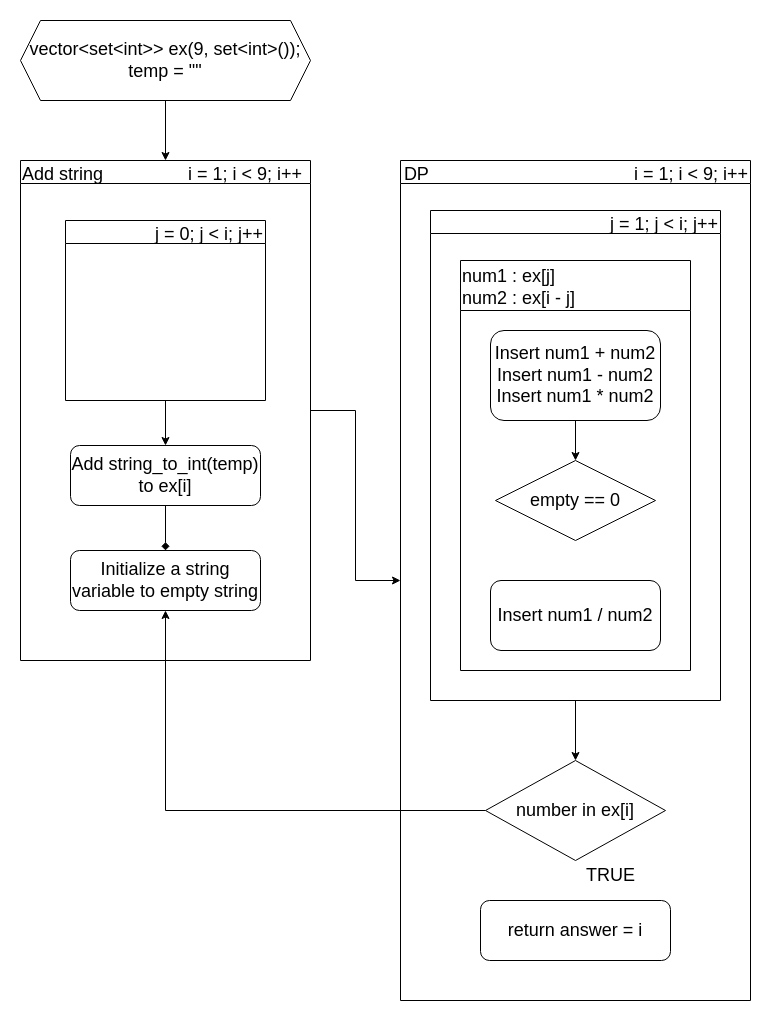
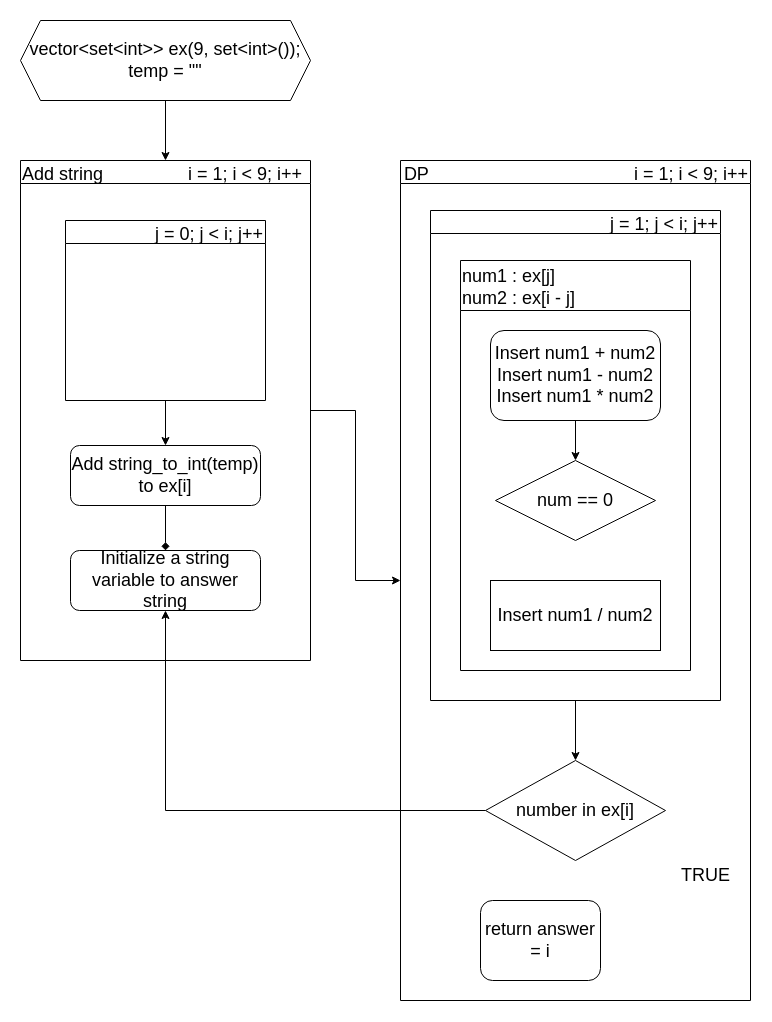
  <mxCell id="0" />
  <mxCell id="1" parent="0" />
  <mxCell id="2" style="edgeStyle=orthogonalEdgeStyle;rounded=0;orthogonalLoop=1;jettySize=auto;html=1;exitX=1;exitY=0.5;exitDx=0;exitDy=0;entryX=0;entryY=0.5;entryDx=0;entryDy=0;fontSize=18;" edge="1" parent="1" source="3" target="11"><mxGeometry relative="1" as="geometry" /></mxCell>
  <mxCell id="3" value="Add string                 i = 1; i &lt; 9; i++" style="swimlane;fontSize=18;align=left;fontStyle=0;startSize=23;" vertex="1" parent="1"><mxGeometry x="20" y="160" width="290" height="500" as="geometry"><mxRectangle x="80" y="300" width="310" height="30" as="alternateBounds" /></mxGeometry></mxCell>
  <mxCell id="4" value="Add string_to_int(temp) to ex[i]" style="rounded=1;whiteSpace=wrap;html=1;fontSize=18;align=center;" vertex="1" parent="3"><mxGeometry x="50" y="285" width="190" height="60" as="geometry" /></mxCell>
  <mxCell id="5" style="edgeStyle=orthogonalEdgeStyle;rounded=0;orthogonalLoop=1;jettySize=auto;html=1;fontSize=18;" edge="1" parent="3" source="6" target="4"><mxGeometry relative="1" as="geometry" /></mxCell>
  <mxCell id="6" value="j = 0; j &lt; i; j++" style="swimlane;fontSize=18;align=right;fontStyle=0" vertex="1" parent="3"><mxGeometry x="45" y="60" width="200" height="180" as="geometry"><mxRectangle x="45" y="60" width="140" height="30" as="alternateBounds" /></mxGeometry></mxCell>
- <mxCell id="7" value="Initialize a string variable to empty string" style="rounded=1;whiteSpace=wrap;html=1;fontSize=18;align=center;" vertex="1" parent="3"><mxGeometry x="50" y="390" width="190" height="60" as="geometry" /></mxCell>
+ <mxCell id="7" value="Initialize a string variable to answer string" style="rounded=1;whiteSpace=wrap;html=1;fontSize=18;align=center;" vertex="1" parent="3"><mxGeometry x="50" y="390" width="190" height="60" as="geometry" /></mxCell>
  <mxCell id="8" value="" style="edgeStyle=orthogonalEdgeStyle;rounded=0;orthogonalLoop=1;jettySize=auto;html=1;fontSize=18;entryX=0.5;entryY=0;entryDx=0;entryDy=0;endArrow=diamond;" edge="1" parent="3" source="4" target="7"><mxGeometry relative="1" as="geometry"><mxPoint x="145" y="425" as="targetPoint" /></mxGeometry></mxCell>
  <mxCell id="9" style="edgeStyle=orthogonalEdgeStyle;rounded=0;orthogonalLoop=1;jettySize=auto;html=1;entryX=0.5;entryY=0;entryDx=0;entryDy=0;fontSize=18;" edge="1" parent="1" source="10" target="3"><mxGeometry relative="1" as="geometry" /></mxCell>
  <mxCell id="10" value="vector&amp;lt;set&amp;lt;int&amp;gt;&amp;gt; ex(9, set&amp;lt;int&amp;gt;());&lt;br&gt;temp = &quot;&quot;" style="shape=hexagon;perimeter=hexagonPerimeter2;whiteSpace=wrap;html=1;fixedSize=1;fontSize=18;align=center;" vertex="1" parent="1"><mxGeometry x="20" y="20" width="290" height="80" as="geometry" /></mxCell>
  <mxCell id="11" value="DP                                         i = 1; i &lt; 9; i++" style="swimlane;fontSize=18;align=right;fontStyle=0;startSize=23;" vertex="1" parent="1"><mxGeometry x="400" y="160" width="350" height="840" as="geometry"><mxRectangle x="460" y="300" width="380" height="30" as="alternateBounds" /></mxGeometry></mxCell>
  <mxCell id="12" style="edgeStyle=orthogonalEdgeStyle;rounded=0;orthogonalLoop=1;jettySize=auto;html=1;exitX=0.5;exitY=1;exitDx=0;exitDy=0;entryX=0.5;entryY=0;entryDx=0;entryDy=0;fontSize=18;" edge="1" parent="11" source="13" target="20"><mxGeometry relative="1" as="geometry" /></mxCell>
  <mxCell id="13" value="j = 1; j &lt; i; j++" style="swimlane;fontSize=18;align=right;fontStyle=0" vertex="1" parent="11"><mxGeometry x="30" y="50" width="290" height="490" as="geometry" /></mxCell>
  <mxCell id="14" value="num1 : ex[j]&#10;num2 : ex[i - j]" style="swimlane;fontSize=18;align=left;fontStyle=0;startSize=50;" vertex="1" parent="13"><mxGeometry x="30" y="50" width="230" height="410" as="geometry" /></mxCell>
  <mxCell id="15" style="edgeStyle=orthogonalEdgeStyle;rounded=0;orthogonalLoop=1;jettySize=auto;html=1;entryX=0.5;entryY=0;entryDx=0;entryDy=0;fontSize=18;" edge="1" parent="14" source="16" target="18"><mxGeometry relative="1" as="geometry" /></mxCell>
  <mxCell id="16" value="Insert num1 + num2&lt;br&gt;Insert num1 - num2&lt;br&gt;Insert num1 * num2" style="rounded=1;whiteSpace=wrap;html=1;fontSize=18;align=center;" vertex="1" parent="14"><mxGeometry x="30" y="70" width="170" height="90" as="geometry" /></mxCell>
- <mxCell id="17" value="&lt;span&gt;Insert num1 / num2&lt;br&gt;&lt;/span&gt;" style="rounded=1;whiteSpace=wrap;html=1;fontSize=18;align=center;" vertex="1" parent="14"><mxGeometry x="30" y="320" width="170" height="70" as="geometry" /></mxCell>
- <mxCell id="18" value="empty == 0" style="rhombus;whiteSpace=wrap;html=1;fontSize=18;align=center;" vertex="1" parent="14"><mxGeometry x="35" y="200" width="160" height="80" as="geometry" /></mxCell>
+ <mxCell id="17" value="&lt;span&gt;Insert num1 / num2&lt;br&gt;&lt;/span&gt;" style="whiteSpace=wrap;html=1;fontSize=18;align=center;rounded=0;" vertex="1" parent="14"><mxGeometry x="30" y="320" width="170" height="70" as="geometry" /></mxCell>
+ <mxCell id="18" value="num == 0" style="rhombus;whiteSpace=wrap;html=1;fontSize=18;align=center;" vertex="1" parent="14"><mxGeometry x="35" y="200" width="160" height="80" as="geometry" /></mxCell>
  <mxCell id="19" style="edgeStyle=orthogonalEdgeStyle;rounded=0;orthogonalLoop=1;jettySize=auto;html=1;fontSize=18;" edge="1" parent="11" source="20" target="7"><mxGeometry relative="1" as="geometry" /></mxCell>
  <mxCell id="20" value="number in ex[i]" style="rhombus;whiteSpace=wrap;html=1;fontSize=18;align=center;" vertex="1" parent="11"><mxGeometry x="85" y="600" width="180" height="100" as="geometry" /></mxCell>
- <mxCell id="21" value="return answer = i" style="rounded=1;whiteSpace=wrap;html=1;fontSize=18;align=center;" vertex="1" parent="11"><mxGeometry x="80" y="740" width="190" height="60" as="geometry" /></mxCell>
- <mxCell id="22" value="TRUE" style="text;html=1;align=center;verticalAlign=middle;resizable=0;points=[];autosize=1;fontSize=18;" vertex="1" parent="11"><mxGeometry x="180" y="700" width="60" height="30" as="geometry" /></mxCell>
+ <mxCell id="21" value="return answer = i" style="rounded=1;whiteSpace=wrap;html=1;fontSize=18;align=center;" vertex="1" parent="11"><mxGeometry x="80" y="740" width="120" height="80" as="geometry" /></mxCell>
+ <mxCell id="22" value="TRUE" style="text;html=1;align=center;verticalAlign=middle;resizable=0;points=[];autosize=1;fontSize=18;" vertex="1" parent="11"><mxGeometry x="275" y="700" width="60" height="30" as="geometry" /></mxCell>
